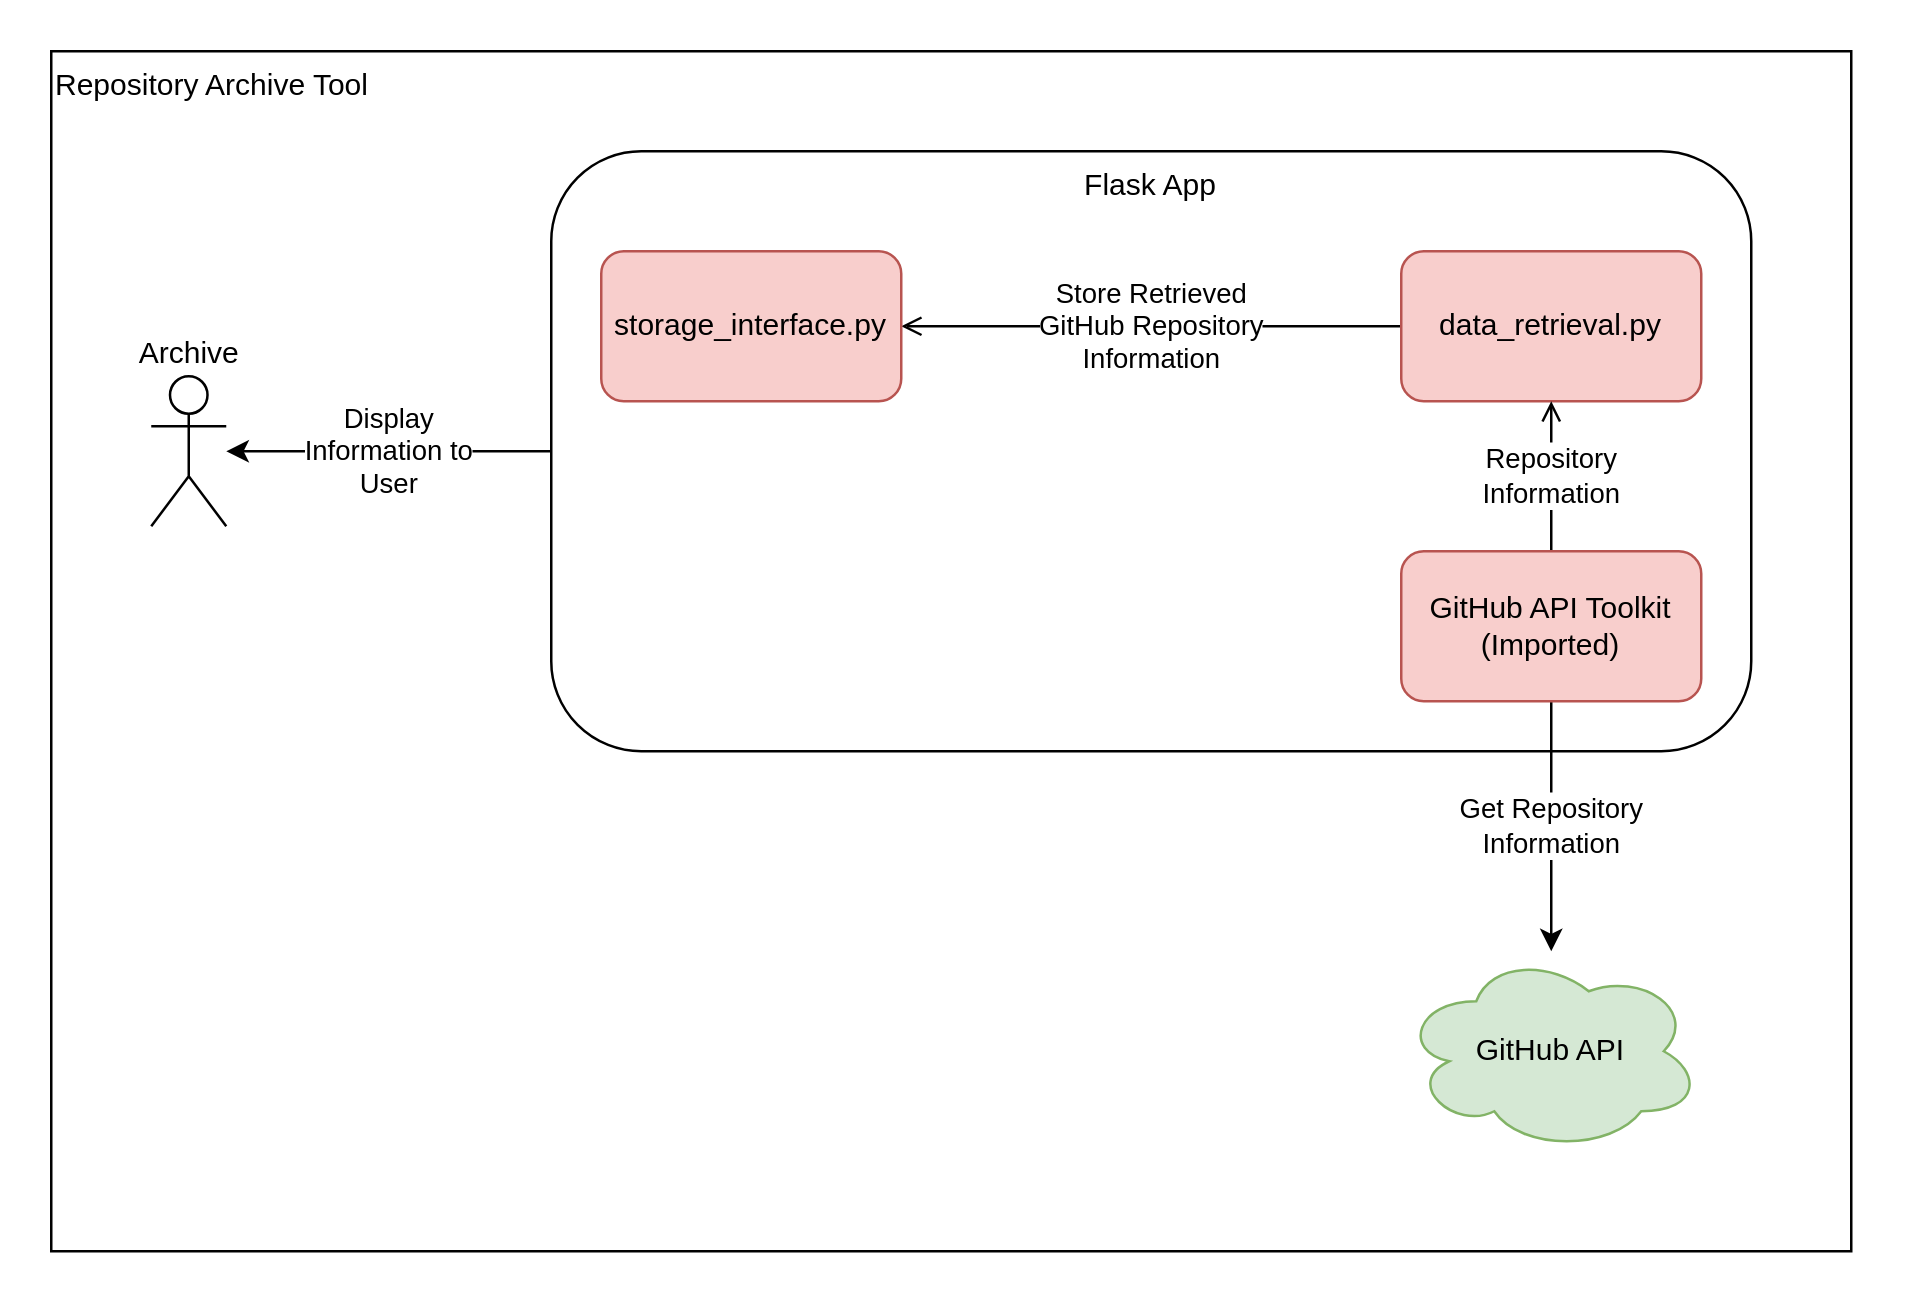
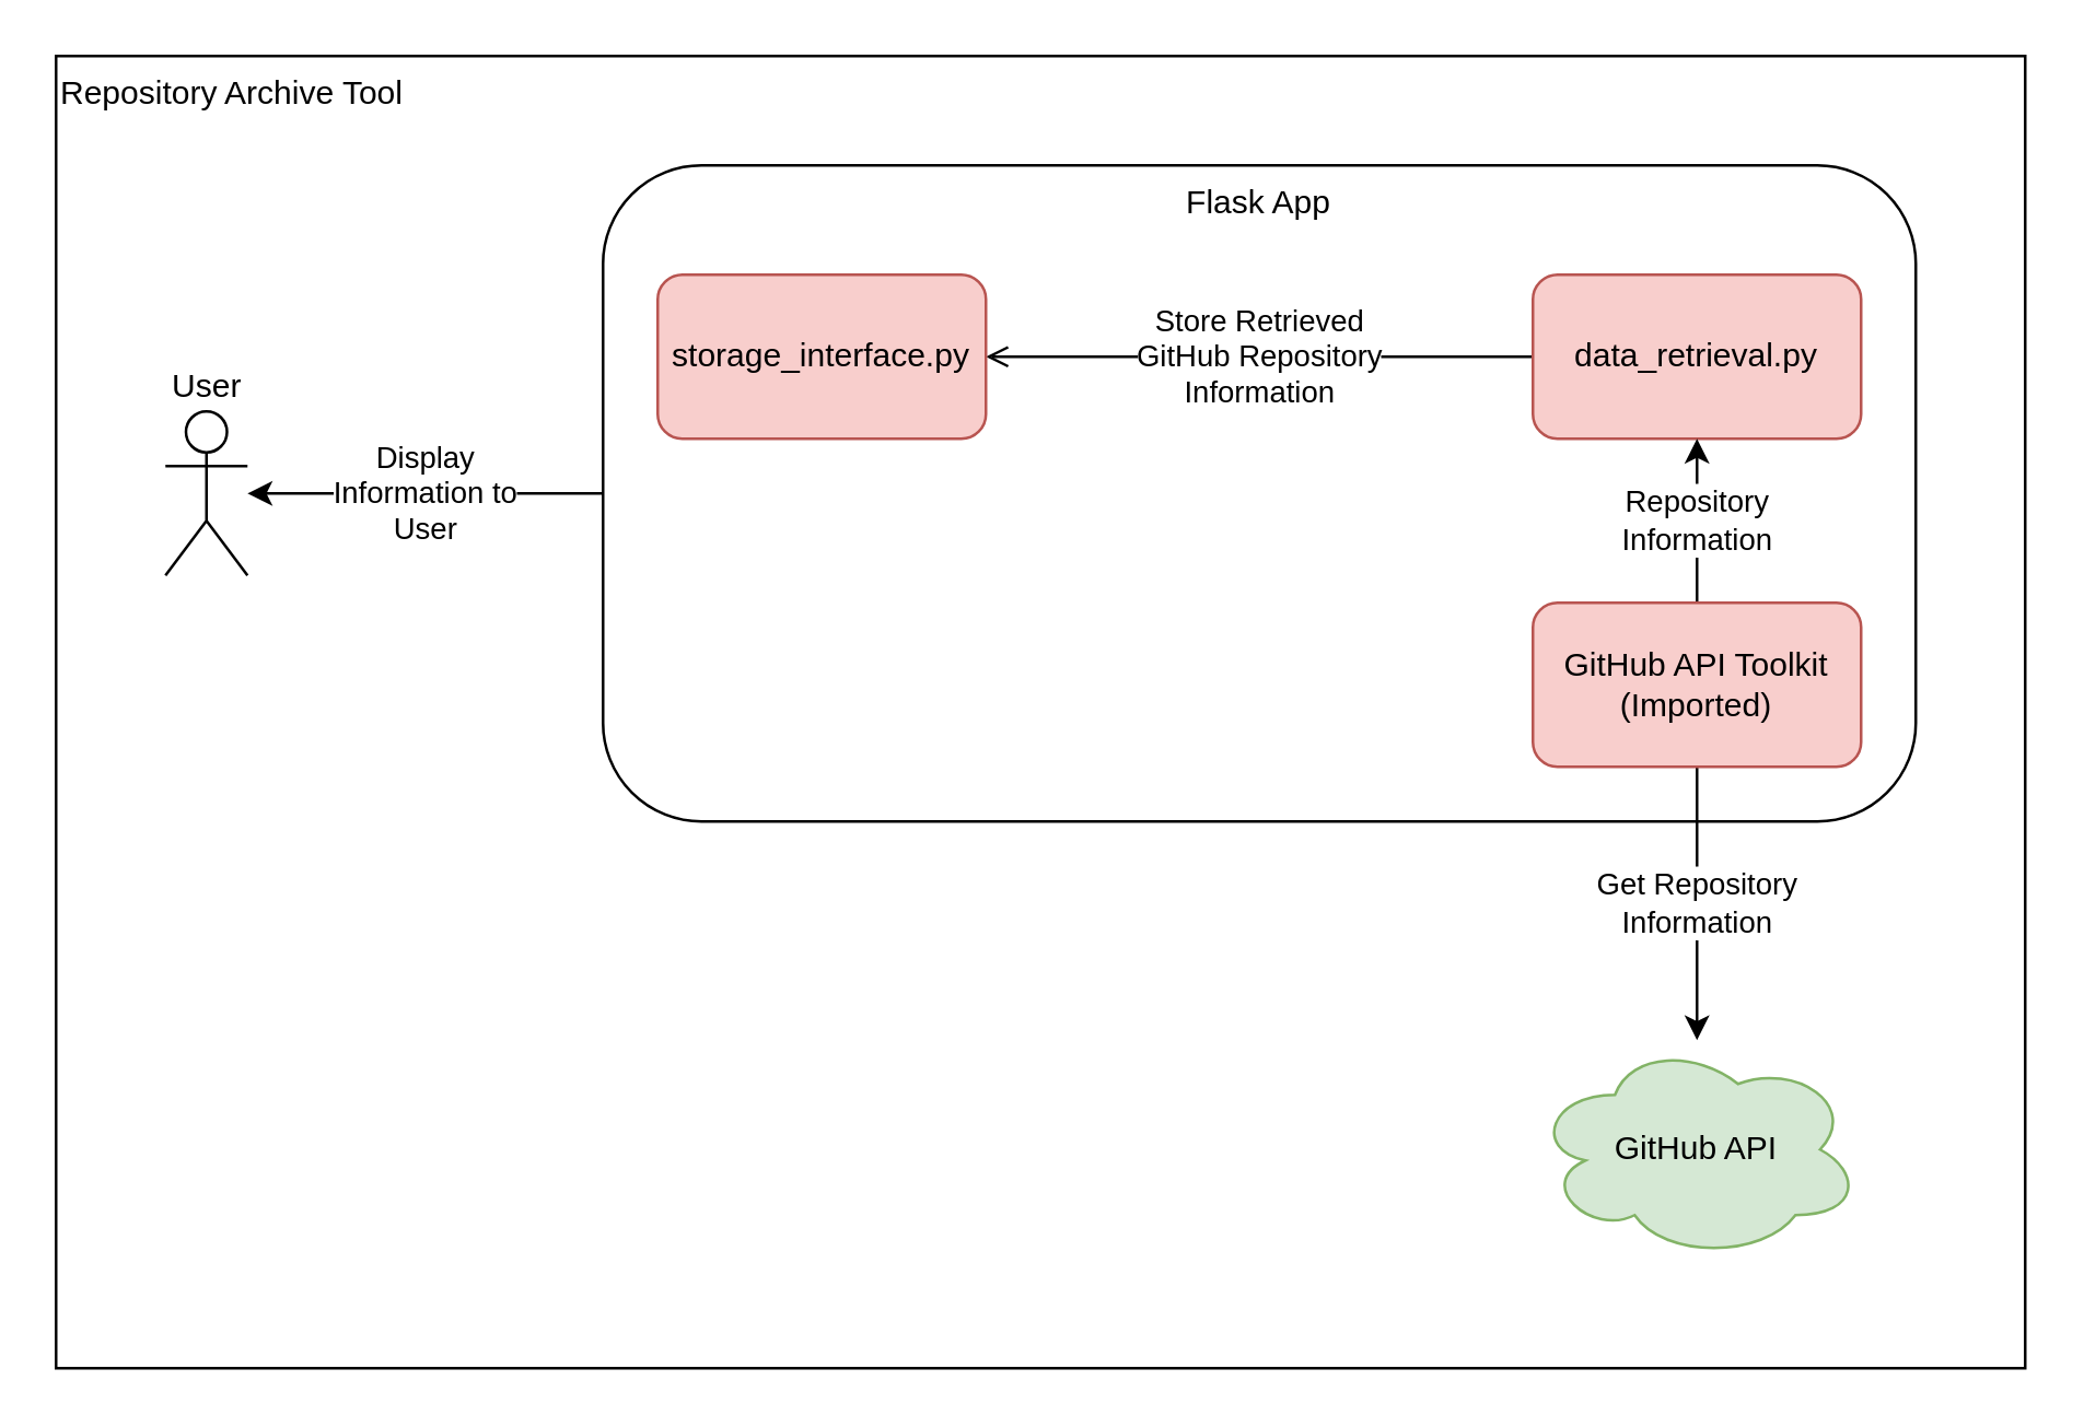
  <mxCell id="0" />
  <mxCell id="1" parent="0" />
  <mxCell id="2" value="Repository Archive Tool" style="rounded=0;whiteSpace=wrap;html=1;align=left;verticalAlign=top;" parent="1" vertex="1"><mxGeometry x="20" y="20" width="720" height="480" as="geometry" /></mxCell>
  <mxCell id="3" value="Display&lt;div&gt;Information to&lt;/div&gt;&lt;div&gt;User&lt;/div&gt;" style="edgeStyle=orthogonalEdgeStyle;rounded=0;orthogonalLoop=1;jettySize=auto;html=1;exitX=0;exitY=0.5;exitDx=0;exitDy=0;" edge="1" parent="1" source="4" target="12"><mxGeometry relative="1" as="geometry" /></mxCell>
  <mxCell id="4" value="Flask App" style="rounded=1;whiteSpace=wrap;html=1;verticalAlign=top;spacingTop=0;" parent="1" vertex="1"><mxGeometry x="220" y="60" width="480" height="240" as="geometry" /></mxCell>
  <mxCell id="5" value="GitHub API" style="ellipse;shape=cloud;whiteSpace=wrap;html=1;fillColor=#d5e8d4;strokeColor=#82b366;" parent="1" vertex="1"><mxGeometry x="560" y="380" width="120" height="80" as="geometry" /></mxCell>
  <mxCell id="6" value="Store Retrieved&lt;div&gt;GitHub Repository&lt;/div&gt;&lt;div&gt;Information&lt;/div&gt;" style="edgeStyle=orthogonalEdgeStyle;rounded=0;orthogonalLoop=1;jettySize=auto;html=1;exitX=0;exitY=0.5;exitDx=0;exitDy=0;endArrow=open;" edge="1" parent="1" source="7" target="8"><mxGeometry relative="1" as="geometry" /></mxCell>
  <mxCell id="7" value="data_retrieval.py" style="rounded=1;whiteSpace=wrap;html=1;fillColor=#f8cecc;strokeColor=#b85450;" vertex="1" parent="1"><mxGeometry x="560" y="100" width="120" height="60" as="geometry" /></mxCell>
  <mxCell id="8" value="storage_interface.py" style="rounded=1;whiteSpace=wrap;html=1;fillColor=#f8cecc;strokeColor=#b85450;" vertex="1" parent="1"><mxGeometry x="240" y="100" width="120" height="60" as="geometry" /></mxCell>
  <mxCell id="9" value="Get Repository&lt;div&gt;Information&lt;/div&gt;" style="edgeStyle=orthogonalEdgeStyle;rounded=0;orthogonalLoop=1;jettySize=auto;html=1;exitX=0.5;exitY=1;exitDx=0;exitDy=0;" edge="1" parent="1" source="11" target="5"><mxGeometry relative="1" as="geometry" /></mxCell>
- <mxCell id="10" value="Repository&lt;div&gt;Information&lt;/div&gt;" style="edgeStyle=orthogonalEdgeStyle;rounded=0;orthogonalLoop=1;jettySize=auto;html=1;exitX=0.5;exitY=0;exitDx=0;exitDy=0;entryX=0.5;entryY=1;entryDx=0;entryDy=0;endArrow=open;" edge="1" parent="1" source="11" target="7"><mxGeometry relative="1" as="geometry" /></mxCell>
+ <mxCell id="10" value="Repository&lt;div&gt;Information&lt;/div&gt;" style="edgeStyle=orthogonalEdgeStyle;rounded=0;orthogonalLoop=1;jettySize=auto;html=1;exitX=0.5;exitY=0;exitDx=0;exitDy=0;entryX=0.5;entryY=1;entryDx=0;entryDy=0;" edge="1" parent="1" source="11" target="7"><mxGeometry relative="1" as="geometry" /></mxCell>
  <mxCell id="11" value="GitHub API Toolkit&lt;div&gt;(Imported)&lt;/div&gt;" style="rounded=1;whiteSpace=wrap;html=1;fillColor=#f8cecc;strokeColor=#b85450;" vertex="1" parent="1"><mxGeometry x="560" y="220" width="120" height="60" as="geometry" /></mxCell>
- <mxCell id="12" value="Archive" style="shape=umlActor;verticalLabelPosition=top;verticalAlign=bottom;html=1;outlineConnect=0;labelPosition=center;align=center;" vertex="1" parent="1"><mxGeometry x="60" y="150" width="30" height="60" as="geometry" /></mxCell>
+ <mxCell id="12" value="User" style="shape=umlActor;verticalLabelPosition=top;verticalAlign=bottom;html=1;outlineConnect=0;labelPosition=center;align=center;" vertex="1" parent="1"><mxGeometry x="60" y="150" width="30" height="60" as="geometry" /></mxCell>
